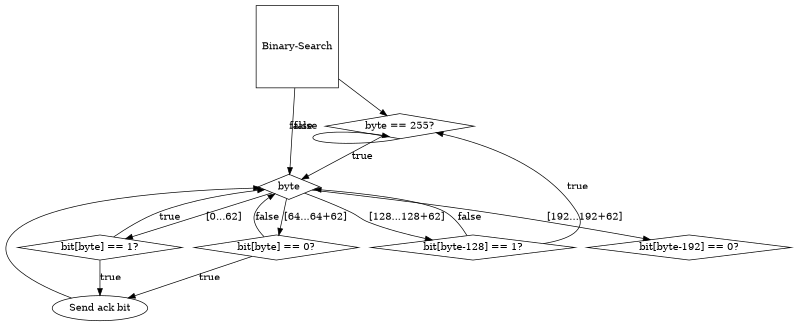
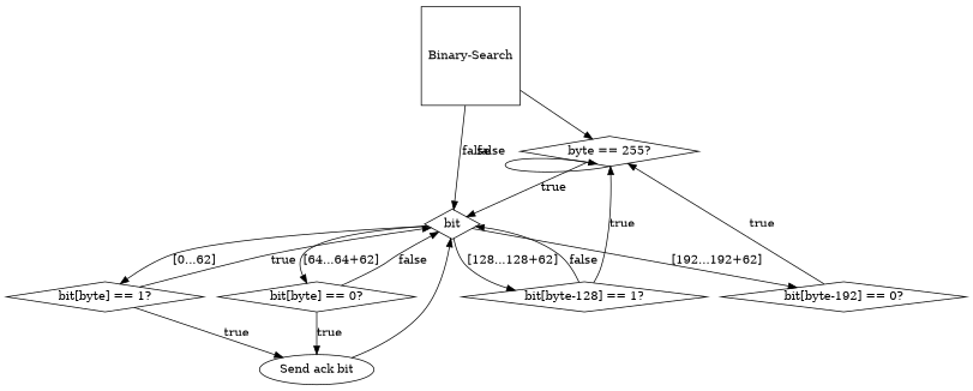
  digraph {
    rankdir=TB
    node [shape=diamond]
    n1 [label="Binary-Search" shape=square]
    n2 [label="byte == 255?"]
-   n3 [label=byte]
+   n3 [label=bit]
    n4 [label="bit[byte] == 1?"]
    n5 [label="bit[byte] == 0?"]
    n6 [label="bit[byte-128] == 1?"]
    n7 [label="bit[byte-192] == 0?"]
    n8 [label="Send ack bit" shape=""]
    n1 -> n2
    n1 -> n3 [label=false]
    n2 -> n2 [headport=sw label=false tailport=s]
    n2 -> n3 [label=true]
    n3 -> n4 [label="[0...62]"]
    n3 -> n5 [label="[64...64+62]"]
    n3 -> n6 [label="[128...128+62]"]
    n3 -> n7 [label="[192...192+62]"]
    n4 -> n3 [label=true]
    n4 -> n8 [label=true]
    n5 -> n3 [label=false]
    n5 -> n8 [label=true]
    n6 -> n2 [label=true]
    n6 -> n3 [label=false]
+   n7 -> n2 [label=true]
    n8 -> n3
  }
